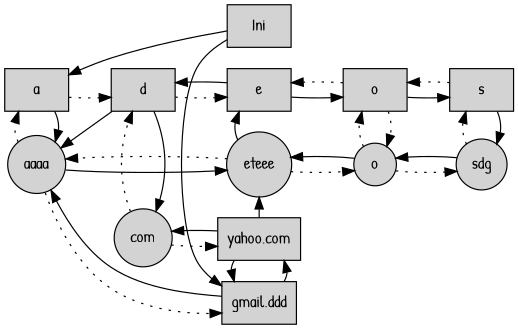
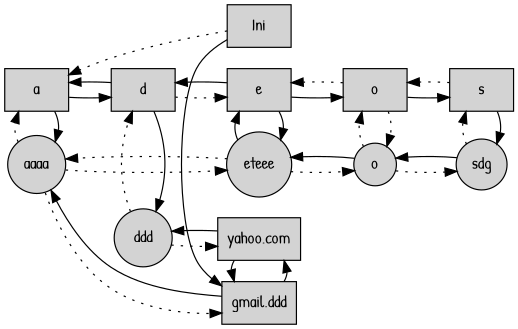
  digraph {
    fontname="Patrick Hand"
    rankdir=LR
    node [fontname="Patrick Hand" shape=box style=filled]
    edge [fontname="Patrick Hand" style=solid]
    n1 [label=a]
    n2 [label=aaaa shape=circle]
    n3 [label=d]
-   n4 [label=com shape=circle]
+   n4 [label=ddd shape=circle]
    n5 [label=e]
    n6 [label=eteee shape=circle]
    n7 [label=o]
    n8 [label=o shape=circle]
    n9 [label=s]
    n10 [label=sdg shape=circle]
    n11 [label=Ini]
    n12 [label="gmail.ddd"]
    n13 [label="yahoo.com"]
    subgraph sub_1 {
      rank=same
      n1
      n2
    }
    subgraph sub_2 {
      rank=same
      n1
      n2
    }
    subgraph sub_3 {
      rank=same
      n3
      n4
    }
    subgraph sub_4 {
      rank=same
      n3
      n4
    }
    subgraph sub_5 {
      rank=same
      n5
      n6
    }
    subgraph sub_6 {
      rank=same
      n5
      n6
    }
    subgraph sub_7 {
      rank=same
      n7
      n8
    }
    subgraph sub_8 {
      rank=same
      n7
      n8
    }
    subgraph sub_9 {
      rank=same
      n9
      n10
    }
    subgraph sub_10 {
      rank=same
      n9
      n10
    }
    subgraph sub_11 {
      rank=same
      n11
      n12
    }
    subgraph sub_12 {
      rank=same
      n12
      n13
    }
    subgraph sub_13 {
      rank=same
      n12
      n13
    }
    n1 -> n2 [constraint=false]
-   n1 -> n3 [rankdir=UD style=dotted]
+   n1 -> n3 [rankdir=UD]
    n2 -> n1 [constraint=false style=dotted]
-   n2 -> n6 [rankdir=UD]
+   n2 -> n6 [rankdir=UD style=dotted]
    n2 -> n12 [style=dotted]
-   n3 -> n2
+   n3 -> n1
    n3 -> n4 [constraint=false]
    n3 -> n5 [rankdir=UD style=dotted]
    n4 -> n3 [constraint=false style=dotted]
    n4 -> n13 [style=dotted]
    n5 -> n3
-   n13 -> n6 [constraint=false]
+   n5 -> n6 [constraint=false]
    n5 -> n7 [rankdir=UD]
    n6 -> n2 [style=dotted]
    n6 -> n5 [constraint=false]
    n6 -> n8 [rankdir=UD style=dotted]
    n7 -> n5 [style=dotted]
    n7 -> n8 [constraint=false style=dotted]
    n7 -> n9 [rankdir=UD]
    n8 -> n6
    n8 -> n7 [constraint=false style=dotted]
    n8 -> n10 [rankdir=UD style=dotted]
    n9 -> n7 [style=dotted]
    n9 -> n10 [constraint=false]
    n10 -> n8
    n10 -> n9 [constraint=false style=dotted]
-   n11 -> n1
+   n11 -> n1 [style=dotted]
    n11 -> n12
    n12 -> n2 [rankdir=UD]
    n12 -> n13
    n13 -> n4 [rankdir=UD]
    n13 -> n12
  }
